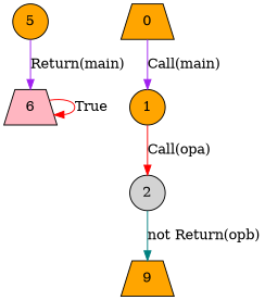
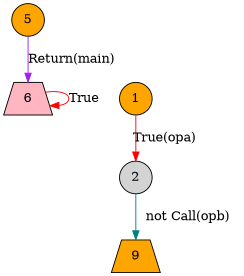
  digraph {
    node [fillcolor=orange shape=trapezium style=filled]
    edge [color=red]
    6 [fillcolor=lightpink]
    5 [shape=circle]
    1 [shape=circle]
-   0
    2 [fillcolor=lightgrey shape=circle]
    n6 [label=9]
    6 -> 6 [label=True]
    5 -> 6 [color=purple label="Return(main)"]
-   1 -> 2 [label="Call(opa)"]
-   0 -> 1 [color=purple label="Call(main)"]
-   2 -> n6 [color=teal label="not Return(opb)"]
+   1 -> 2 [label="True(opa)"]
+   2 -> n6 [color=teal label="not Call(opb)"]
  }
